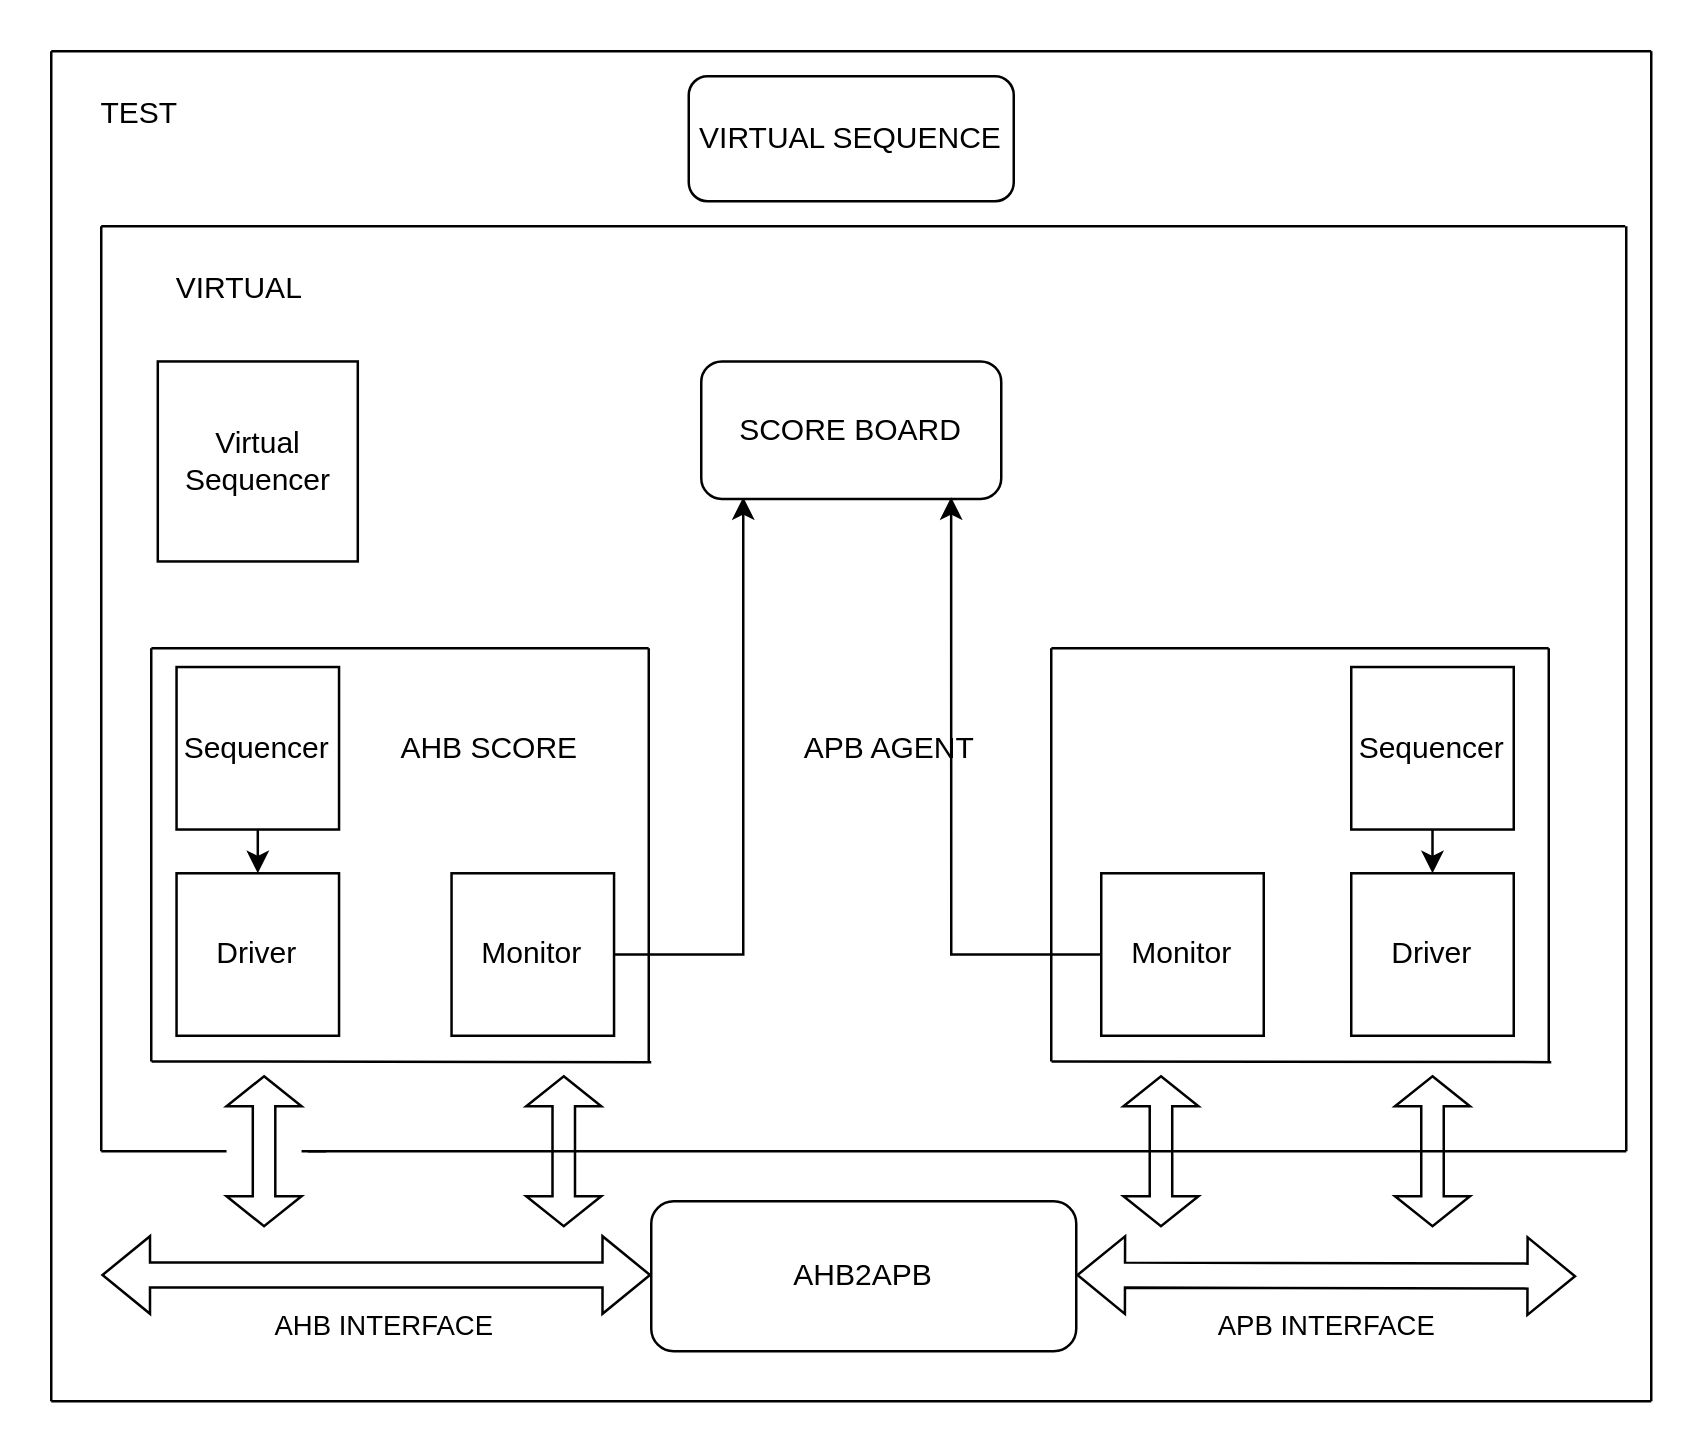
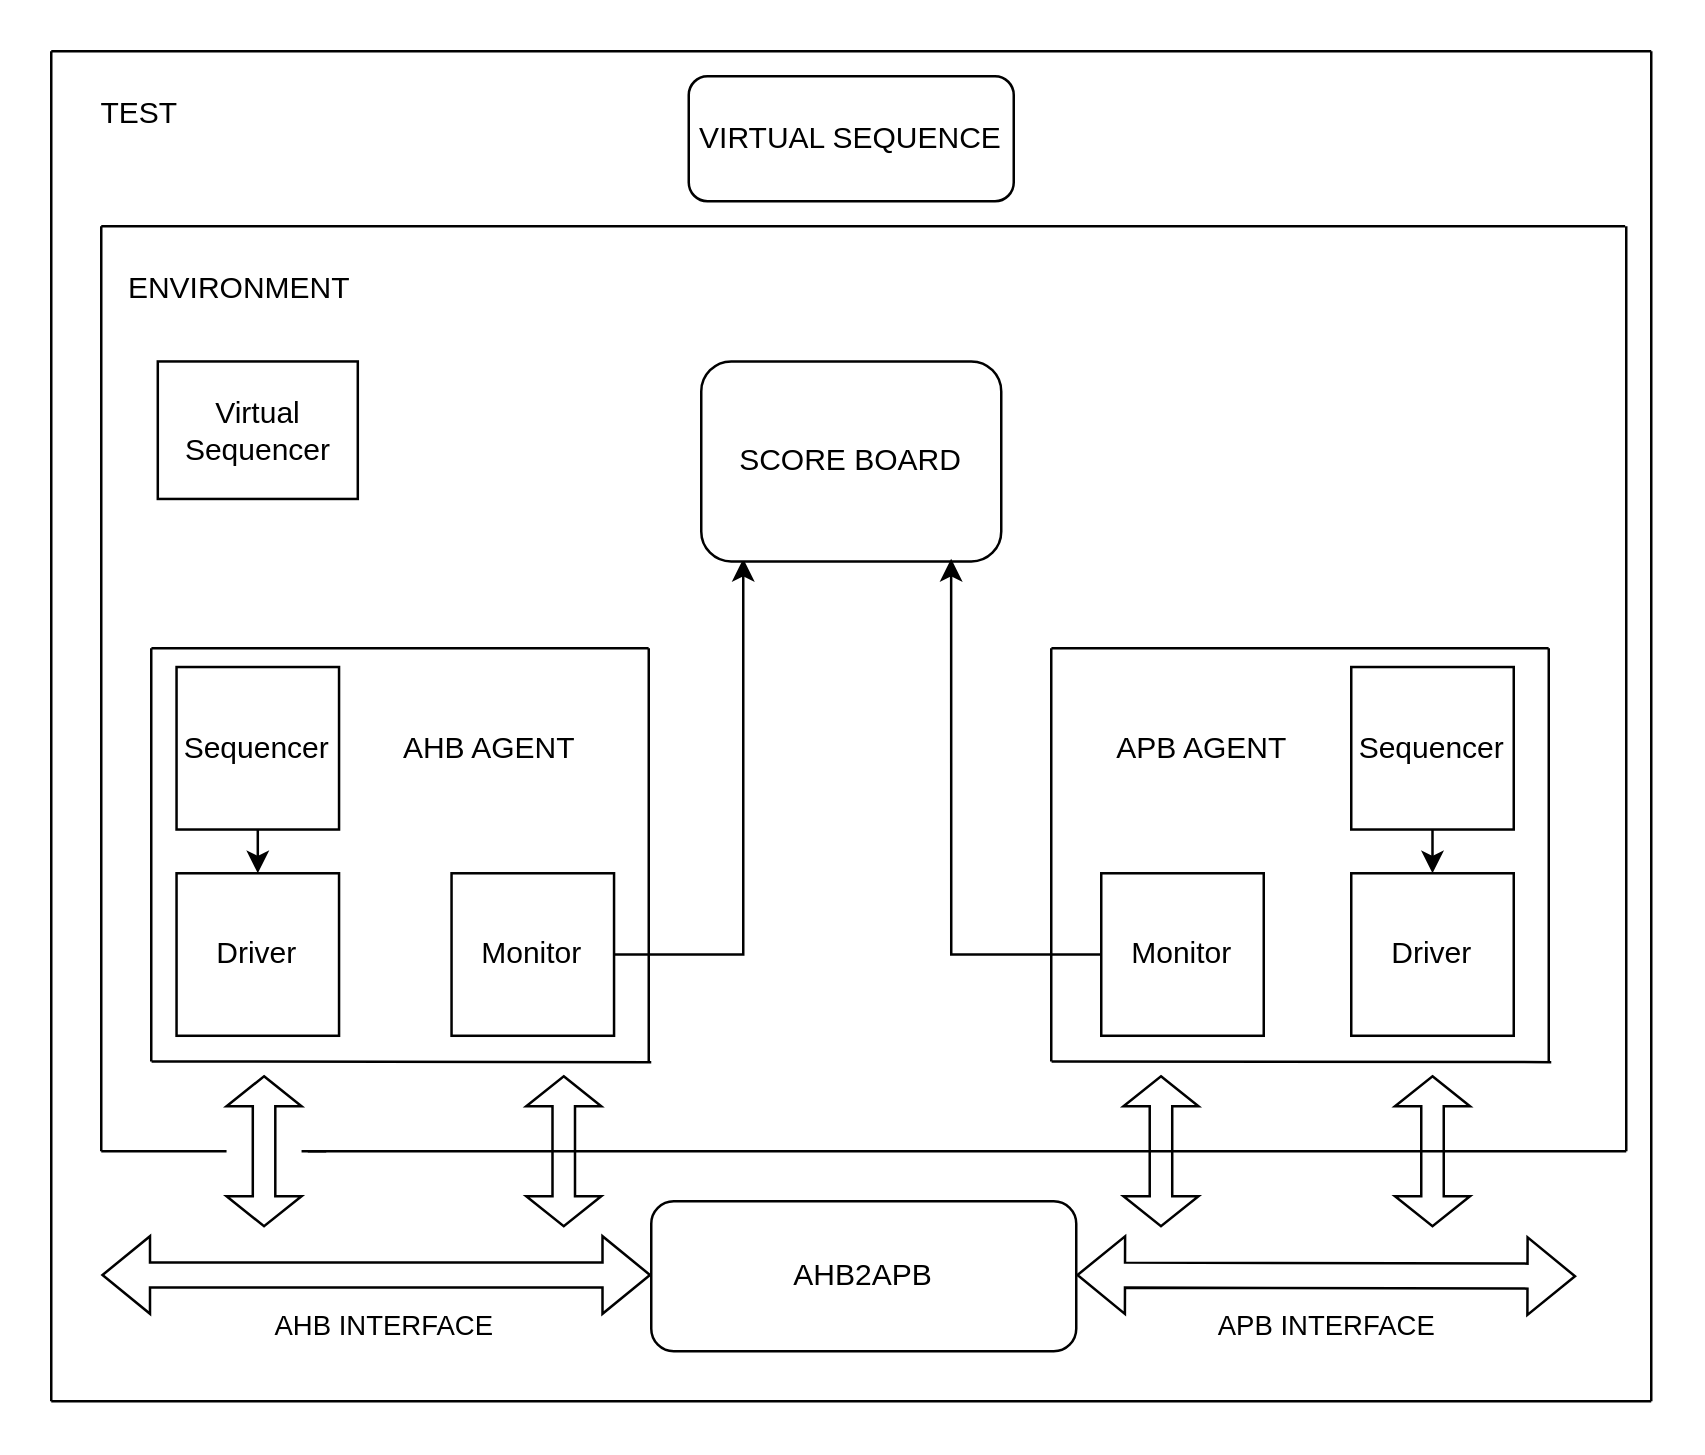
  <mxCell id="0" />
  <mxCell id="1" parent="0" />
  <mxCell id="2" value="Driver" style="whiteSpace=wrap;html=1;aspect=fixed;" parent="1" vertex="1"><mxGeometry x="70.12" y="348.81" width="65" height="65" as="geometry" /></mxCell>
  <mxCell id="3" value="" style="shape=doubleArrow;direction=south;whiteSpace=wrap;html=1;rotation=0;" parent="1" vertex="1"><mxGeometry x="210" y="430" width="30" height="60" as="geometry" /></mxCell>
  <mxCell id="4" value="" style="endArrow=none;html=1;rounded=0;" parent="1" edge="1"><mxGeometry width="50" height="50" relative="1" as="geometry"><mxPoint x="60" y="424.08" as="sourcePoint" /><mxPoint x="60" y="258.81" as="targetPoint" /></mxGeometry></mxCell>
  <mxCell id="5" value="" style="endArrow=none;html=1;rounded=0;" parent="1" edge="1"><mxGeometry width="50" height="50" relative="1" as="geometry"><mxPoint x="258.95" y="258.81" as="sourcePoint" /><mxPoint x="60.07" y="258.81" as="targetPoint" /><Array as="points" /></mxGeometry></mxCell>
  <mxCell id="6" value="" style="endArrow=none;html=1;rounded=0;" parent="1" edge="1"><mxGeometry width="50" height="50" relative="1" as="geometry"><mxPoint x="259" y="424.08" as="sourcePoint" /><mxPoint x="259" y="258.81" as="targetPoint" /></mxGeometry></mxCell>
  <mxCell id="7" value="" style="endArrow=none;html=1;rounded=0;" parent="1" edge="1"><mxGeometry width="50" height="50" relative="1" as="geometry"><mxPoint x="260" y="424.35" as="sourcePoint" /><mxPoint x="60.12" y="424.08" as="targetPoint" /></mxGeometry></mxCell>
  <mxCell id="8" style="edgeStyle=orthogonalEdgeStyle;rounded=0;orthogonalLoop=1;jettySize=auto;html=1;entryX=0.14;entryY=0.987;entryDx=0;entryDy=0;entryPerimeter=0;" edge="1" parent="1" source="9" target="16"><mxGeometry relative="1" as="geometry"><mxPoint x="300" y="240" as="targetPoint" /></mxGeometry></mxCell>
  <mxCell id="9" value="Monitor" style="whiteSpace=wrap;html=1;aspect=fixed;" parent="1" vertex="1"><mxGeometry x="180.12" y="348.81" width="65" height="65" as="geometry" /></mxCell>
  <mxCell id="10" style="edgeStyle=orthogonalEdgeStyle;rounded=0;orthogonalLoop=1;jettySize=auto;html=1;exitX=0.5;exitY=1;exitDx=0;exitDy=0;entryX=0.5;entryY=0;entryDx=0;entryDy=0;" edge="1" parent="1" source="11" target="2"><mxGeometry relative="1" as="geometry" /></mxCell>
  <mxCell id="11" value="Sequencer" style="whiteSpace=wrap;html=1;aspect=fixed;" parent="1" vertex="1"><mxGeometry x="70.12" y="266.31" width="65" height="65" as="geometry" /></mxCell>
  <mxCell id="12" value="" style="endArrow=none;html=1;rounded=0;" parent="1" edge="1"><mxGeometry width="50" height="50" relative="1" as="geometry"><mxPoint x="40" y="460" as="sourcePoint" /><mxPoint x="40" y="90" as="targetPoint" /></mxGeometry></mxCell>
  <mxCell id="13" value="" style="endArrow=none;html=1;rounded=0;" parent="1" edge="1"><mxGeometry width="50" height="50" relative="1" as="geometry"><mxPoint x="649.56" y="90" as="sourcePoint" /><mxPoint x="40" y="90" as="targetPoint" /></mxGeometry></mxCell>
- <mxCell id="14" value="Virtual Sequencer" style="whiteSpace=wrap;html=1;aspect=fixed;" parent="1" vertex="1"><mxGeometry x="62.62" y="144.08" width="80" height="80" as="geometry" /></mxCell>
+ <mxCell id="14" value="Virtual Sequencer" style="whiteSpace=wrap;html=1;aspect=fixed;" parent="1" vertex="1"><mxGeometry x="62.62" y="144.08" width="80" height="55" as="geometry" /></mxCell>
  <mxCell id="15" value="" style="endArrow=none;html=1;rounded=0;" parent="1" edge="1"><mxGeometry width="50" height="50" relative="1" as="geometry"><mxPoint x="20" y="560" as="sourcePoint" /><mxPoint x="20" y="20" as="targetPoint" /></mxGeometry></mxCell>
- <mxCell id="16" value="SCORE BOARD" style="rounded=1;whiteSpace=wrap;html=1;" parent="1" vertex="1"><mxGeometry x="280" y="144.08" width="120" height="55" as="geometry" /></mxCell>
+ <mxCell id="16" value="SCORE BOARD" style="rounded=1;whiteSpace=wrap;html=1;" parent="1" vertex="1"><mxGeometry x="280" y="144.08" width="120" height="80" as="geometry" /></mxCell>
  <mxCell id="17" value="" style="endArrow=none;html=1;rounded=0;" parent="1" edge="1"><mxGeometry width="50" height="50" relative="1" as="geometry"><mxPoint x="650" y="460" as="sourcePoint" /><mxPoint x="650" y="90" as="targetPoint" /><Array as="points"><mxPoint x="650" y="280" /></Array></mxGeometry></mxCell>
- <mxCell id="18" value="VIRTUAL" style="text;html=1;align=center;verticalAlign=middle;resizable=0;points=[];autosize=1;strokeColor=none;fillColor=none;" parent="1" vertex="1"><mxGeometry x="40" y="100" width="110" height="30" as="geometry" /></mxCell>
+ <mxCell id="18" value="ENVIRONMENT" style="text;html=1;align=center;verticalAlign=middle;resizable=0;points=[];autosize=1;strokeColor=none;fillColor=none;" parent="1" vertex="1"><mxGeometry x="40" y="100" width="110" height="30" as="geometry" /></mxCell>
  <mxCell id="19" value="" style="endArrow=none;html=1;rounded=0;" parent="1" edge="1"><mxGeometry width="50" height="50" relative="1" as="geometry"><mxPoint x="660" y="20" as="sourcePoint" /><mxPoint x="20" y="20" as="targetPoint" /></mxGeometry></mxCell>
- <mxCell id="20" value="AHB SCORE" style="text;html=1;align=center;verticalAlign=middle;resizable=0;points=[];autosize=1;strokeColor=none;fillColor=none;" parent="1" vertex="1"><mxGeometry x="150" y="283.81" width="90" height="30" as="geometry" /></mxCell>
+ <mxCell id="20" value="AHB AGENT" style="text;html=1;align=center;verticalAlign=middle;resizable=0;points=[];autosize=1;strokeColor=none;fillColor=none;" parent="1" vertex="1"><mxGeometry x="150" y="283.81" width="90" height="30" as="geometry" /></mxCell>
  <mxCell id="21" value="TEST" style="text;html=1;align=center;verticalAlign=middle;resizable=0;points=[];autosize=1;strokeColor=none;fillColor=none;" parent="1" vertex="1"><mxGeometry x="30" y="30" width="50" height="30" as="geometry" /></mxCell>
  <mxCell id="22" value="" style="endArrow=none;html=1;rounded=0;" parent="1" edge="1"><mxGeometry width="50" height="50" relative="1" as="geometry"><mxPoint x="660" y="560" as="sourcePoint" /><mxPoint x="660" y="20" as="targetPoint" /></mxGeometry></mxCell>
  <mxCell id="23" value="" style="endArrow=none;html=1;rounded=0;" parent="1" edge="1"><mxGeometry width="50" height="50" relative="1" as="geometry"><mxPoint x="660" y="560" as="sourcePoint" /><mxPoint x="20" y="560" as="targetPoint" /></mxGeometry></mxCell>
  <mxCell id="24" value="VIRTUAL SEQUENCE" style="rounded=1;whiteSpace=wrap;html=1;rotation=0;" parent="1" vertex="1"><mxGeometry x="275" y="30" width="130" height="50" as="geometry" /></mxCell>
  <mxCell id="25" value="AHB2APB" style="rounded=1;whiteSpace=wrap;html=1;rotation=0;" parent="1" vertex="1"><mxGeometry x="260" y="480" width="170" height="60" as="geometry" /></mxCell>
  <mxCell id="26" value="" style="endArrow=none;html=1;rounded=0;" edge="1" parent="1" source="41"><mxGeometry width="50" height="50" relative="1" as="geometry"><mxPoint x="130" y="460" as="sourcePoint" /><mxPoint x="40" y="460" as="targetPoint" /></mxGeometry></mxCell>
  <mxCell id="27" value="" style="shape=doubleArrow;direction=south;whiteSpace=wrap;html=1;rotation=0;" vertex="1" parent="1"><mxGeometry x="448.89" y="430" width="30" height="60" as="geometry" /></mxCell>
  <mxCell id="28" value="" style="shape=doubleArrow;direction=south;whiteSpace=wrap;html=1;rotation=0;" vertex="1" parent="1"><mxGeometry x="557.5" y="430" width="30" height="60" as="geometry" /></mxCell>
  <mxCell id="29" value="Driver" style="whiteSpace=wrap;html=1;aspect=fixed;" vertex="1" parent="1"><mxGeometry x="540" y="348.81" width="65" height="65" as="geometry" /></mxCell>
  <mxCell id="30" value="" style="endArrow=none;html=1;rounded=0;" edge="1" parent="1"><mxGeometry width="50" height="50" relative="1" as="geometry"><mxPoint x="420" y="424.08" as="sourcePoint" /><mxPoint x="420" y="258.81" as="targetPoint" /></mxGeometry></mxCell>
  <mxCell id="31" value="" style="endArrow=none;html=1;rounded=0;" edge="1" parent="1"><mxGeometry width="50" height="50" relative="1" as="geometry"><mxPoint x="618.95" y="258.81" as="sourcePoint" /><mxPoint x="420.07" y="258.81" as="targetPoint" /><Array as="points" /></mxGeometry></mxCell>
  <mxCell id="32" value="" style="endArrow=none;html=1;rounded=0;" edge="1" parent="1"><mxGeometry width="50" height="50" relative="1" as="geometry"><mxPoint x="619" y="424.08" as="sourcePoint" /><mxPoint x="619" y="258.81" as="targetPoint" /></mxGeometry></mxCell>
  <mxCell id="33" value="" style="endArrow=none;html=1;rounded=0;" edge="1" parent="1"><mxGeometry width="50" height="50" relative="1" as="geometry"><mxPoint x="620" y="424.35" as="sourcePoint" /><mxPoint x="420.12" y="424.08" as="targetPoint" /></mxGeometry></mxCell>
  <mxCell id="34" value="Monitor" style="whiteSpace=wrap;html=1;aspect=fixed;" vertex="1" parent="1"><mxGeometry x="440" y="348.81" width="65" height="65" as="geometry" /></mxCell>
  <mxCell id="35" style="edgeStyle=orthogonalEdgeStyle;rounded=0;orthogonalLoop=1;jettySize=auto;html=1;exitX=0.5;exitY=1;exitDx=0;exitDy=0;entryX=0.5;entryY=0;entryDx=0;entryDy=0;" edge="1" parent="1" source="36" target="29"><mxGeometry relative="1" as="geometry" /></mxCell>
  <mxCell id="36" value="Sequencer" style="whiteSpace=wrap;html=1;aspect=fixed;" vertex="1" parent="1"><mxGeometry x="540" y="266.31" width="65" height="65" as="geometry" /></mxCell>
- <mxCell id="37" value="APB AGENT" style="text;html=1;align=center;verticalAlign=middle;resizable=0;points=[];autosize=1;strokeColor=none;fillColor=none;" vertex="1" parent="1"><mxGeometry x="310" y="283.81" width="90" height="30" as="geometry" /></mxCell>
+ <mxCell id="37" value="APB AGENT" style="text;html=1;align=center;verticalAlign=middle;resizable=0;points=[];autosize=1;strokeColor=none;fillColor=none;" vertex="1" parent="1"><mxGeometry x="435" y="283.81" width="90" height="30" as="geometry" /></mxCell>
  <mxCell id="38" style="edgeStyle=orthogonalEdgeStyle;rounded=0;orthogonalLoop=1;jettySize=auto;html=1;entryX=0.833;entryY=0.987;entryDx=0;entryDy=0;entryPerimeter=0;" edge="1" parent="1" source="34" target="16"><mxGeometry relative="1" as="geometry"><mxPoint x="380" y="240" as="targetPoint" /></mxGeometry></mxCell>
  <mxCell id="39" value="" style="endArrow=none;html=1;rounded=0;" edge="1" parent="1"><mxGeometry width="50" height="50" relative="1" as="geometry"><mxPoint x="650" y="460" as="sourcePoint" /><mxPoint x="122.62" y="460" as="targetPoint" /></mxGeometry></mxCell>
  <mxCell id="40" value="" style="endArrow=none;html=1;rounded=0;" edge="1" parent="1" target="41"><mxGeometry width="50" height="50" relative="1" as="geometry"><mxPoint x="130" y="460" as="sourcePoint" /><mxPoint x="40" y="460" as="targetPoint" /></mxGeometry></mxCell>
  <mxCell id="41" value="" style="shape=doubleArrow;direction=south;whiteSpace=wrap;html=1;rotation=0;" vertex="1" parent="1"><mxGeometry x="90.12" y="430" width="30" height="60" as="geometry" /></mxCell>
  <mxCell id="42" value="" style="shape=flexArrow;endArrow=classic;startArrow=classic;html=1;rounded=0;" edge="1" parent="1"><mxGeometry width="100" height="100" relative="1" as="geometry"><mxPoint x="40" y="509.5" as="sourcePoint" /><mxPoint x="260" y="509.5" as="targetPoint" /></mxGeometry></mxCell>
  <mxCell id="43" value="AHB INTERFACE" style="edgeLabel;html=1;align=center;verticalAlign=middle;resizable=0;points=[];" vertex="1" connectable="0" parent="42"><mxGeometry x="0.02" y="-7" relative="1" as="geometry"><mxPoint y="13" as="offset" /></mxGeometry></mxCell>
  <mxCell id="44" value="" style="shape=flexArrow;endArrow=classic;startArrow=classic;html=1;rounded=0;" edge="1" parent="1"><mxGeometry width="100" height="100" relative="1" as="geometry"><mxPoint x="430" y="509.5" as="sourcePoint" /><mxPoint x="630" y="510" as="targetPoint" /></mxGeometry></mxCell>
  <mxCell id="45" value="APB INTERFACE" style="edgeLabel;html=1;align=center;verticalAlign=middle;resizable=0;points=[];" vertex="1" connectable="0" parent="44"><mxGeometry x="-0.168" y="-3" relative="1" as="geometry"><mxPoint x="17" y="17" as="offset" /></mxGeometry></mxCell>
